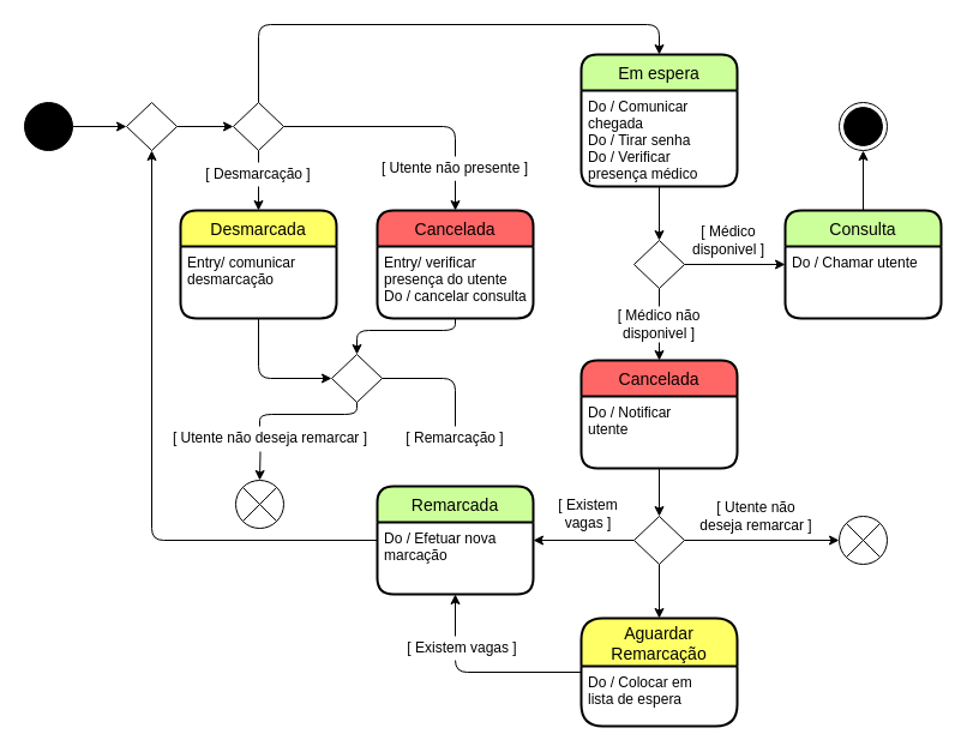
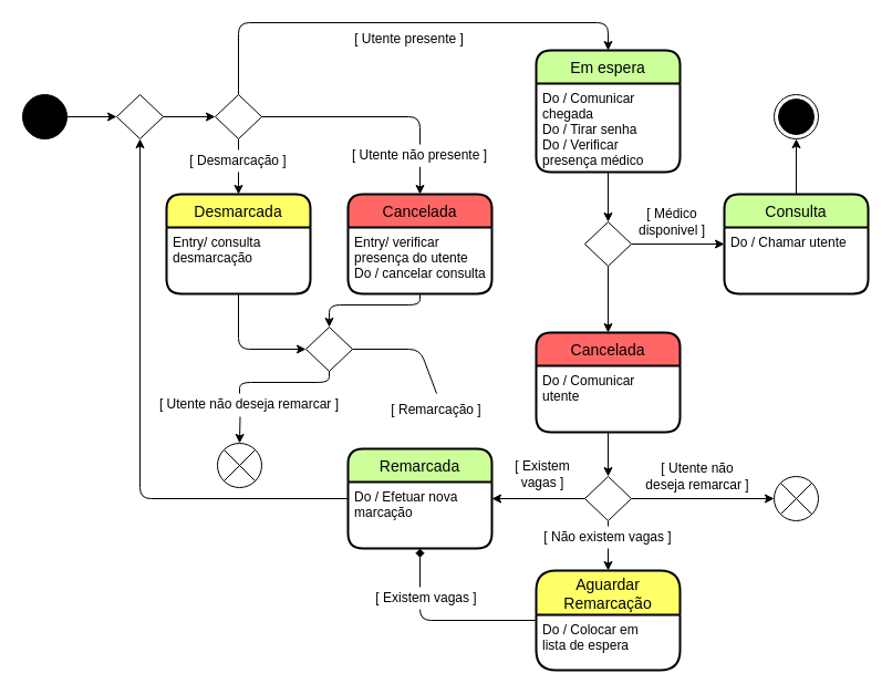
  <mxCell id="0" />
  <mxCell id="1" parent="0" />
  <mxCell id="2" value="" style="ellipse;whiteSpace=wrap;html=1;aspect=fixed;fillColor=#000000;" parent="1" vertex="1"><mxGeometry x="20" y="85" width="40" height="40" as="geometry" /></mxCell>
+ <mxCell id="3" value="[ Utente presente ]" style="text;html=1;strokeColor=none;align=center;verticalAlign=middle;whiteSpace=wrap;rounded=0;fillColor=#ffffff;" parent="1" vertex="1"><mxGeometry x="314" y="25" width="111" height="20" as="geometry" /></mxCell>
  <mxCell id="4" value="Cancelada" style="swimlane;childLayout=stackLayout;horizontal=1;startSize=30;horizontalStack=0;rounded=1;fontSize=14;fontStyle=0;strokeWidth=2;resizeParent=0;resizeLast=1;shadow=0;dashed=0;align=center;fillColor=#FF6666;" parent="1" vertex="1"><mxGeometry x="314" y="175" width="130" height="90" as="geometry"><mxRectangle x="260" y="75" width="120" height="30" as="alternateBounds" /></mxGeometry></mxCell>
  <mxCell id="5" value="Entry/ verificar &#10;presença do utente&#10;Do / cancelar consulta" style="align=left;strokeColor=none;fillColor=none;spacingLeft=4;fontSize=12;verticalAlign=top;resizable=0;rotatable=0;part=1;" parent="4" vertex="1"><mxGeometry y="30" width="130" height="60" as="geometry" /></mxCell>
  <mxCell id="6" style="edgeStyle=orthogonalEdgeStyle;rounded=0;orthogonalLoop=1;jettySize=auto;html=1;" edge="1" parent="1" source="7" target="9"><mxGeometry relative="1" as="geometry" /></mxCell>
  <mxCell id="7" value="" style="rhombus;whiteSpace=wrap;html=1;strokeColor=#000000;fillColor=#FFFFFF;" vertex="1" parent="1"><mxGeometry x="194" y="85" width="42" height="40" as="geometry" /></mxCell>
  <mxCell id="8" style="edgeStyle=orthogonalEdgeStyle;rounded=0;orthogonalLoop=1;jettySize=auto;html=1;entryX=0;entryY=0.5;entryDx=0;entryDy=0;" edge="1" parent="1" source="39" target="7"><mxGeometry relative="1" as="geometry"><mxPoint x="110" y="105" as="sourcePoint" /><mxPoint x="414" y="105" as="targetPoint" /></mxGeometry></mxCell>
  <mxCell id="9" value="Desmarcada" style="swimlane;childLayout=stackLayout;horizontal=1;startSize=30;horizontalStack=0;rounded=1;fontSize=14;fontStyle=0;strokeWidth=2;resizeParent=0;resizeLast=1;shadow=0;dashed=0;align=center;fillColor=#FFFF66;" vertex="1" parent="1"><mxGeometry x="150" y="175" width="130" height="90" as="geometry"><mxRectangle x="260" y="75" width="120" height="30" as="alternateBounds" /></mxGeometry></mxCell>
- <mxCell id="10" value="Entry/ comunicar&#10;desmarcação" style="align=left;strokeColor=none;fillColor=none;spacingLeft=4;fontSize=12;verticalAlign=top;resizable=0;rotatable=0;part=1;" vertex="1" parent="9"><mxGeometry y="30" width="130" height="60" as="geometry" /></mxCell>
+ <mxCell id="10" value="Entry/ consulta&#10;desmarcação" style="align=left;strokeColor=none;fillColor=none;spacingLeft=4;fontSize=12;verticalAlign=top;resizable=0;rotatable=0;part=1;" vertex="1" parent="9"><mxGeometry y="30" width="130" height="60" as="geometry" /></mxCell>
  <mxCell id="11" value="[ Desmarcação ]" style="text;html=1;strokeColor=none;align=center;verticalAlign=middle;whiteSpace=wrap;rounded=0;fillColor=#ffffff;" vertex="1" parent="1"><mxGeometry x="165" y="135" width="100" height="20" as="geometry" /></mxCell>
  <mxCell id="12" style="edgeStyle=orthogonalEdgeStyle;rounded=0;orthogonalLoop=1;jettySize=auto;html=1;entryX=0.5;entryY=0;entryDx=0;entryDy=0;endArrow=classic;endFill=1;" edge="1" parent="1" source="13" target="4"><mxGeometry relative="1" as="geometry" /></mxCell>
  <mxCell id="13" value="[ Utente não presente ]" style="text;html=1;strokeColor=none;align=center;verticalAlign=middle;whiteSpace=wrap;rounded=0;fillColor=#ffffff;" vertex="1" parent="1"><mxGeometry x="316" y="130" width="126" height="20" as="geometry" /></mxCell>
  <mxCell id="14" value="" style="rhombus;whiteSpace=wrap;html=1;strokeColor=#000000;fillColor=#FFFFFF;" vertex="1" parent="1"><mxGeometry x="276" y="295" width="42" height="40" as="geometry" /></mxCell>
  <mxCell id="15" value="Remarcada" style="swimlane;childLayout=stackLayout;horizontal=1;startSize=30;horizontalStack=0;rounded=1;fontSize=14;fontStyle=0;strokeWidth=2;resizeParent=0;resizeLast=1;shadow=0;dashed=0;align=center;fillColor=#CCFF99;" vertex="1" parent="1"><mxGeometry x="314" y="405" width="130" height="90" as="geometry"><mxRectangle x="260" y="75" width="120" height="30" as="alternateBounds" /></mxGeometry></mxCell>
  <mxCell id="16" value="Do / Efetuar nova&#10;marcação" style="align=left;strokeColor=none;fillColor=none;spacingLeft=4;fontSize=12;verticalAlign=top;resizable=0;rotatable=0;part=1;" vertex="1" parent="15"><mxGeometry y="30" width="130" height="60" as="geometry" /></mxCell>
  <mxCell id="17" value="Em espera" style="swimlane;childLayout=stackLayout;horizontal=1;startSize=30;horizontalStack=0;rounded=1;fontSize=14;fontStyle=0;strokeWidth=2;resizeParent=0;resizeLast=1;shadow=0;dashed=0;align=center;fillColor=#CCFF99;" vertex="1" parent="1"><mxGeometry x="484" y="45" width="130" height="110" as="geometry"><mxRectangle x="260" y="75" width="120" height="30" as="alternateBounds" /></mxGeometry></mxCell>
  <mxCell id="18" value="Do / Comunicar &#10;chegada&#10;Do / Tirar senha&#10;Do / Verificar &#10;presença médico" style="align=left;strokeColor=none;fillColor=none;spacingLeft=4;fontSize=12;verticalAlign=top;resizable=0;rotatable=0;part=1;" vertex="1" parent="17"><mxGeometry y="30" width="130" height="80" as="geometry" /></mxCell>
  <mxCell id="19" style="edgeStyle=orthogonalEdgeStyle;rounded=0;orthogonalLoop=1;jettySize=auto;html=1;entryX=0;entryY=0.25;entryDx=0;entryDy=0;" edge="1" parent="1" source="21" target="25"><mxGeometry relative="1" as="geometry" /></mxCell>
  <mxCell id="20" style="edgeStyle=orthogonalEdgeStyle;rounded=0;orthogonalLoop=1;jettySize=auto;html=1;entryX=0.5;entryY=0;entryDx=0;entryDy=0;" edge="1" parent="1" source="21" target="27"><mxGeometry relative="1" as="geometry" /></mxCell>
  <mxCell id="21" value="" style="rhombus;whiteSpace=wrap;html=1;strokeColor=#000000;fillColor=#FFFFFF;" vertex="1" parent="1"><mxGeometry x="528" y="200" width="42" height="40" as="geometry" /></mxCell>
  <mxCell id="22" style="edgeStyle=orthogonalEdgeStyle;rounded=0;orthogonalLoop=1;jettySize=auto;html=1;entryX=0.5;entryY=0;entryDx=0;entryDy=0;" edge="1" parent="1" source="18" target="21"><mxGeometry relative="1" as="geometry" /></mxCell>
  <mxCell id="23" style="edgeStyle=orthogonalEdgeStyle;rounded=0;orthogonalLoop=1;jettySize=auto;html=1;" edge="1" parent="1" source="24" target="31"><mxGeometry relative="1" as="geometry" /></mxCell>
  <mxCell id="24" value="Consulta" style="swimlane;childLayout=stackLayout;horizontal=1;startSize=30;horizontalStack=0;rounded=1;fontSize=14;fontStyle=0;strokeWidth=2;resizeParent=0;resizeLast=1;shadow=0;dashed=0;align=center;fillColor=#CCFF99;" vertex="1" parent="1"><mxGeometry x="654" y="175" width="130" height="90" as="geometry"><mxRectangle x="260" y="75" width="120" height="30" as="alternateBounds" /></mxGeometry></mxCell>
  <mxCell id="25" value="Do / Chamar utente" style="align=left;strokeColor=none;fillColor=none;spacingLeft=4;fontSize=12;verticalAlign=top;resizable=0;rotatable=0;part=1;" vertex="1" parent="24"><mxGeometry y="30" width="130" height="60" as="geometry" /></mxCell>
  <mxCell id="26" value="[ Médico disponivel ]" style="text;html=1;strokeColor=none;align=center;verticalAlign=middle;whiteSpace=wrap;rounded=0;fillColor=#ffffff;" vertex="1" parent="1"><mxGeometry x="574" y="185" width="66" height="30" as="geometry" /></mxCell>
  <mxCell id="27" value="Cancelada" style="swimlane;childLayout=stackLayout;horizontal=1;startSize=30;horizontalStack=0;rounded=1;fontSize=14;fontStyle=0;strokeWidth=2;resizeParent=0;resizeLast=1;shadow=0;dashed=0;align=center;fillColor=#FF6666;" vertex="1" parent="1"><mxGeometry x="484" y="300" width="130" height="90" as="geometry"><mxRectangle x="260" y="75" width="120" height="30" as="alternateBounds" /></mxGeometry></mxCell>
- <mxCell id="28" value="Do / Notificar&#10;utente" style="align=left;strokeColor=none;fillColor=none;spacingLeft=4;fontSize=12;verticalAlign=top;resizable=0;rotatable=0;part=1;" vertex="1" parent="27"><mxGeometry y="30" width="130" height="60" as="geometry" /></mxCell>
- <mxCell id="29" value="[ Médico não disponivel ]" style="text;html=1;strokeColor=none;align=center;verticalAlign=middle;whiteSpace=wrap;rounded=0;fillColor=#ffffff;" vertex="1" parent="1"><mxGeometry x="501" y="255" width="96" height="30" as="geometry" /></mxCell>
+ <mxCell id="28" value="Do / Comunicar&#10;utente" style="align=left;strokeColor=none;fillColor=none;spacingLeft=4;fontSize=12;verticalAlign=top;resizable=0;rotatable=0;part=1;" vertex="1" parent="27"><mxGeometry y="30" width="130" height="60" as="geometry" /></mxCell>
  <mxCell id="30" value="[ Existem &lt;br&gt;vagas ]" style="text;html=1;strokeColor=none;align=center;verticalAlign=middle;whiteSpace=wrap;rounded=0;fillColor=#ffffff;" vertex="1" parent="1"><mxGeometry x="460" y="410" width="60" height="35" as="geometry" /></mxCell>
  <mxCell id="31" value="" style="ellipse;html=1;shape=endState;fillColor=#000000;" vertex="1" parent="1"><mxGeometry x="699" y="85" width="40" height="40" as="geometry" /></mxCell>
  <mxCell id="32" value="Aguardar &#10;Remarcação" style="swimlane;childLayout=stackLayout;horizontal=1;startSize=40;horizontalStack=0;rounded=1;fontSize=14;fontStyle=0;strokeWidth=2;resizeParent=0;resizeLast=1;shadow=0;dashed=0;align=center;fillColor=#FFFF66;" vertex="1" parent="1"><mxGeometry x="484" y="515" width="130" height="90" as="geometry"><mxRectangle x="260" y="75" width="120" height="30" as="alternateBounds" /></mxGeometry></mxCell>
  <mxCell id="33" value="Do / Colocar em&#10;lista de espera" style="align=left;strokeColor=none;fillColor=none;spacingLeft=4;fontSize=12;verticalAlign=top;resizable=0;rotatable=0;part=1;" vertex="1" parent="32"><mxGeometry y="40" width="130" height="50" as="geometry" /></mxCell>
  <mxCell id="34" style="edgeStyle=orthogonalEdgeStyle;rounded=0;orthogonalLoop=1;jettySize=auto;html=1;entryX=0.5;entryY=0;entryDx=0;entryDy=0;" edge="1" parent="1" source="45" target="32"><mxGeometry relative="1" as="geometry" /></mxCell>
- <mxCell id="36" value="" style="endArrow=classic;html=1;entryX=0.5;entryY=1;entryDx=0;entryDy=0;exitX=0;exitY=0.5;exitDx=0;exitDy=0;" edge="1" parent="1" source="32" target="16"><mxGeometry width="50" height="50" relative="1" as="geometry"><mxPoint x="470" y="585" as="sourcePoint" /><mxPoint x="520" y="535" as="targetPoint" /><Array as="points"><mxPoint x="379" y="560" /></Array></mxGeometry></mxCell>
+ <mxCell id="35" value="[ Não existem vagas ]" style="text;html=1;strokeColor=none;align=center;verticalAlign=middle;whiteSpace=wrap;rounded=0;fillColor=#ffffff;" vertex="1" parent="1"><mxGeometry x="487" y="475" width="124" height="20" as="geometry" /></mxCell>
+ <mxCell id="36" value="" style="endArrow=diamond;html=1;entryX=0.5;entryY=1;entryDx=0;entryDy=0;exitX=0;exitY=0.5;exitDx=0;exitDy=0;" edge="1" parent="1" source="32" target="16"><mxGeometry width="50" height="50" relative="1" as="geometry"><mxPoint x="470" y="585" as="sourcePoint" /><mxPoint x="520" y="535" as="targetPoint" /><Array as="points"><mxPoint x="379" y="560" /></Array></mxGeometry></mxCell>
  <mxCell id="37" value="[ Existem vagas ]" style="text;html=1;strokeColor=none;align=center;verticalAlign=middle;whiteSpace=wrap;rounded=0;fillColor=#ffffff;" vertex="1" parent="1"><mxGeometry x="334" y="530" width="102" height="20" as="geometry" /></mxCell>
  <mxCell id="38" value="" style="shape=sumEllipse;perimeter=ellipsePerimeter;whiteSpace=wrap;html=1;backgroundOutline=1;strokeColor=#000000;fillColor=#FFFFFF;" vertex="1" parent="1"><mxGeometry x="699" y="430" width="40" height="40" as="geometry" /></mxCell>
  <mxCell id="39" value="" style="rhombus;whiteSpace=wrap;html=1;strokeColor=#000000;fillColor=#FFFFFF;" vertex="1" parent="1"><mxGeometry x="105" y="85" width="42" height="40" as="geometry" /></mxCell>
  <mxCell id="40" style="edgeStyle=orthogonalEdgeStyle;rounded=0;orthogonalLoop=1;jettySize=auto;html=1;entryX=0;entryY=0.5;entryDx=0;entryDy=0;" edge="1" parent="1" source="2" target="39"><mxGeometry relative="1" as="geometry"><mxPoint x="60" y="105" as="sourcePoint" /><mxPoint x="194" y="105" as="targetPoint" /></mxGeometry></mxCell>
  <mxCell id="41" value="" style="endArrow=classic;html=1;exitX=0;exitY=0.5;exitDx=0;exitDy=0;entryX=0.5;entryY=1;entryDx=0;entryDy=0;" edge="1" parent="1" source="15" target="39"><mxGeometry width="50" height="50" relative="1" as="geometry"><mxPoint x="160" y="285" as="sourcePoint" /><mxPoint x="210" y="235" as="targetPoint" /><Array as="points"><mxPoint x="126" y="450" /></Array></mxGeometry></mxCell>
  <mxCell id="42" value="[ Utente não &lt;br&gt;deseja remarcar ]" style="text;html=1;strokeColor=none;align=center;verticalAlign=middle;whiteSpace=wrap;rounded=0;fillColor=#ffffff;" vertex="1" parent="1"><mxGeometry x="580" y="415" width="100" height="30" as="geometry" /></mxCell>
  <mxCell id="43" style="edgeStyle=orthogonalEdgeStyle;rounded=0;orthogonalLoop=1;jettySize=auto;html=1;entryX=0;entryY=0.5;entryDx=0;entryDy=0;" edge="1" parent="1" source="45" target="38"><mxGeometry relative="1" as="geometry" /></mxCell>
  <mxCell id="44" style="edgeStyle=orthogonalEdgeStyle;rounded=0;orthogonalLoop=1;jettySize=auto;html=1;entryX=1;entryY=0.25;entryDx=0;entryDy=0;" edge="1" parent="1" source="45" target="16"><mxGeometry relative="1" as="geometry" /></mxCell>
  <mxCell id="45" value="" style="rhombus;whiteSpace=wrap;html=1;strokeColor=#000000;fillColor=#FFFFFF;" vertex="1" parent="1"><mxGeometry x="528" y="430" width="42" height="40" as="geometry" /></mxCell>
  <mxCell id="46" style="edgeStyle=orthogonalEdgeStyle;rounded=0;orthogonalLoop=1;jettySize=auto;html=1;entryX=0.5;entryY=0;entryDx=0;entryDy=0;" edge="1" parent="1" source="28" target="45"><mxGeometry relative="1" as="geometry"><mxPoint x="549" y="415" as="sourcePoint" /><mxPoint x="549" y="565" as="targetPoint" /></mxGeometry></mxCell>
  <mxCell id="47" value="" style="shape=sumEllipse;perimeter=ellipsePerimeter;whiteSpace=wrap;html=1;backgroundOutline=1;strokeColor=#000000;fillColor=#FFFFFF;" vertex="1" parent="1"><mxGeometry x="196" y="400" width="40" height="40" as="geometry" /></mxCell>
  <mxCell id="48" value="[ Utente não deseja remarcar ]" style="text;html=1;strokeColor=none;align=center;verticalAlign=middle;whiteSpace=wrap;rounded=0;fillColor=#ffffff;" vertex="1" parent="1"><mxGeometry x="140" y="355" width="170" height="20" as="geometry" /></mxCell>
- <mxCell id="49" value="[ Remarcação ]" style="text;html=1;strokeColor=none;align=center;verticalAlign=middle;whiteSpace=wrap;rounded=0;fillColor=#ffffff;" vertex="1" parent="1"><mxGeometry x="329" y="355" width="100" height="20" as="geometry" /></mxCell>
+ <mxCell id="49" value="[ Remarcação ]" style="text;html=1;strokeColor=none;align=center;verticalAlign=middle;whiteSpace=wrap;rounded=0;fillColor=#ffffff;" vertex="1" parent="1"><mxGeometry x="329" y="355" width="130" height="30" as="geometry" /></mxCell>
  <mxCell id="50" value="" style="endArrow=classic;html=1;exitX=0.5;exitY=1;exitDx=0;exitDy=0;entryX=0;entryY=0.5;entryDx=0;entryDy=0;" edge="1" parent="1" source="10" target="14"><mxGeometry width="50" height="50" relative="1" as="geometry"><mxPoint x="380" y="325" as="sourcePoint" /><mxPoint x="430" y="275" as="targetPoint" /><Array as="points"><mxPoint x="215" y="315" /></Array></mxGeometry></mxCell>
  <mxCell id="51" value="" style="endArrow=classic;html=1;exitX=0.5;exitY=1;exitDx=0;exitDy=0;entryX=0.5;entryY=0;entryDx=0;entryDy=0;" edge="1" parent="1" source="5" target="14"><mxGeometry width="50" height="50" relative="1" as="geometry"><mxPoint x="380" y="325" as="sourcePoint" /><mxPoint x="430" y="275" as="targetPoint" /><Array as="points"><mxPoint x="379" y="275" /><mxPoint x="297" y="275" /></Array></mxGeometry></mxCell>
  <mxCell id="52" value="" style="endArrow=none;html=1;exitX=1;exitY=0.5;exitDx=0;exitDy=0;endFill=0;entryX=0.5;entryY=0;entryDx=0;entryDy=0;" edge="1" parent="1" source="14" target="49"><mxGeometry width="50" height="50" relative="1" as="geometry"><mxPoint x="380" y="425" as="sourcePoint" /><mxPoint x="379" y="350" as="targetPoint" /><Array as="points"><mxPoint x="379" y="315" /></Array></mxGeometry></mxCell>
  <mxCell id="53" value="" style="endArrow=none;html=1;exitX=0.5;exitY=1;exitDx=0;exitDy=0;endFill=0;" edge="1" parent="1" source="14"><mxGeometry width="50" height="50" relative="1" as="geometry"><mxPoint x="380" y="425" as="sourcePoint" /><mxPoint x="216" y="355" as="targetPoint" /><Array as="points"><mxPoint x="297" y="345" /><mxPoint x="216" y="345" /></Array></mxGeometry></mxCell>
  <mxCell id="54" value="" style="endArrow=classic;html=1;exitX=0.45;exitY=1.05;exitDx=0;exitDy=0;exitPerimeter=0;entryX=0.5;entryY=0;entryDx=0;entryDy=0;" edge="1" parent="1" source="48" target="47"><mxGeometry width="50" height="50" relative="1" as="geometry"><mxPoint x="275" y="440" as="sourcePoint" /><mxPoint x="325" y="390" as="targetPoint" /></mxGeometry></mxCell>
  <mxCell id="55" value="" style="endArrow=classic;html=1;exitX=0.5;exitY=0;exitDx=0;exitDy=0;entryX=0.5;entryY=0;entryDx=0;entryDy=0;" edge="1" parent="1" source="7" target="17"><mxGeometry width="50" height="50" relative="1" as="geometry"><mxPoint x="390" y="160" as="sourcePoint" /><mxPoint x="440" y="110" as="targetPoint" /><Array as="points"><mxPoint x="215" y="20" /><mxPoint x="549" y="20" /></Array></mxGeometry></mxCell>
  <mxCell id="56" value="" style="endArrow=none;html=1;exitX=1;exitY=0.5;exitDx=0;exitDy=0;entryX=0.5;entryY=0;entryDx=0;entryDy=0;endFill=0;" edge="1" parent="1" source="7" target="13"><mxGeometry width="50" height="50" relative="1" as="geometry"><mxPoint x="390" y="290" as="sourcePoint" /><mxPoint x="440" y="240" as="targetPoint" /><Array as="points"><mxPoint x="379" y="105" /></Array></mxGeometry></mxCell>
